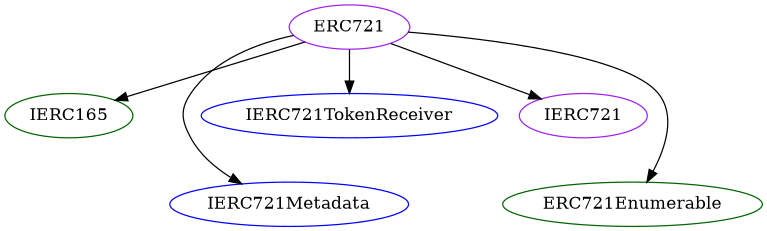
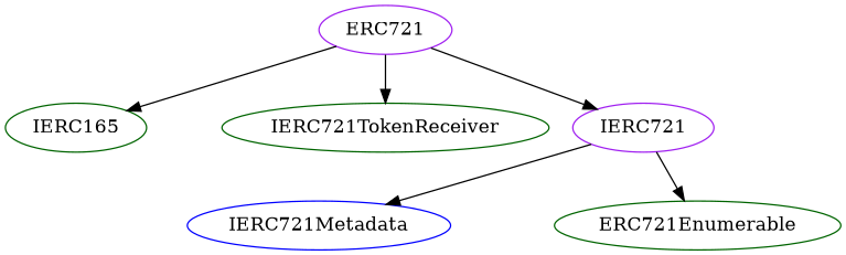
  digraph {
    node [color=darkgreen]
    IERC165
    ERC721 [color=purple]
    IERC721 [color=purple]
-   IERC721TokenReceiver [color=blue]
+   IERC721TokenReceiver
    IERC721Metadata [color=blue]
    ERC721Enumerable
    ERC721 -> IERC165
    ERC721 -> IERC721
    ERC721 -> IERC721TokenReceiver
-   ERC721 -> IERC721Metadata
-   ERC721 -> ERC721Enumerable
+   IERC721 -> IERC721Metadata
+   IERC721 -> ERC721Enumerable
  }
